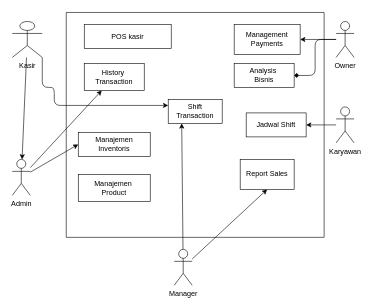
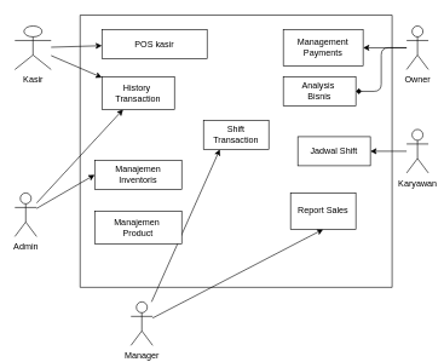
  <mxCell id="0" />
  <mxCell id="1" parent="0" />
- <mxCell id="3" style="edgeStyle=none;html=1;" edge="1" parent="1" source="5" target="8"><mxGeometry relative="1" as="geometry" /></mxCell>
- <mxCell id="4" style="edgeStyle=orthogonalEdgeStyle;html=1;entryX=0;entryY=0.25;entryDx=0;entryDy=0;" edge="1" parent="1" source="5" target="24"><mxGeometry relative="1" as="geometry"><Array as="points"><mxPoint x="70" y="65" /><mxPoint x="70" y="145" /><mxPoint x="90" y="145" /><mxPoint x="90" y="175" /></Array></mxGeometry></mxCell>
+ <mxCell id="2" style="edgeStyle=none;html=1;" edge="1" parent="1" source="5" target="17"><mxGeometry relative="1" as="geometry" /></mxCell>
+ <mxCell id="3" style="edgeStyle=none;html=1;" edge="1" parent="1" source="5" target="22"><mxGeometry relative="1" as="geometry" /></mxCell>
  <mxCell id="5" value="Kasir" style="shape=umlActor;verticalLabelPosition=bottom;verticalAlign=top;html=1;" vertex="1" parent="1"><mxGeometry x="20" y="35" width="50" height="60" as="geometry" /></mxCell>
  <mxCell id="6" style="edgeStyle=none;html=1;entryX=0;entryY=0.5;entryDx=0;entryDy=0;" edge="1" parent="1" source="8" target="21"><mxGeometry relative="1" as="geometry" /></mxCell>
  <mxCell id="7" style="edgeStyle=none;html=1;" edge="1" parent="1" source="8" target="22"><mxGeometry relative="1" as="geometry" /></mxCell>
  <mxCell id="8" value="Admin" style="shape=umlActor;verticalLabelPosition=bottom;verticalAlign=top;html=1;" vertex="1" parent="1"><mxGeometry x="20" y="265" width="30" height="60" as="geometry" /></mxCell>
  <mxCell id="9" style="html=1;" edge="1" parent="1" source="11" target="20"><mxGeometry relative="1" as="geometry" /></mxCell>
  <mxCell id="10" style="edgeStyle=orthogonalEdgeStyle;html=1;entryX=1;entryY=0.5;entryDx=0;entryDy=0;endArrow=diamond;" edge="1" parent="1" source="11" target="18"><mxGeometry relative="1" as="geometry" /></mxCell>
  <mxCell id="11" value="Owner" style="shape=umlActor;verticalLabelPosition=bottom;verticalAlign=top;html=1;" vertex="1" parent="1"><mxGeometry x="560" y="35" width="30" height="60" as="geometry" /></mxCell>
  <mxCell id="12" style="edgeStyle=orthogonalEdgeStyle;html=1;" edge="1" parent="1" source="13" target="25"><mxGeometry relative="1" as="geometry" /></mxCell>
  <mxCell id="13" value="Karyawan" style="shape=umlActor;verticalLabelPosition=bottom;verticalAlign=top;html=1;" vertex="1" parent="1"><mxGeometry x="560" y="177.5" width="30" height="60" as="geometry" /></mxCell>
  <mxCell id="14" style="edgeStyle=none;html=1;entryX=0.5;entryY=1;entryDx=0;entryDy=0;" edge="1" parent="1" source="16" target="26"><mxGeometry relative="1" as="geometry" /></mxCell>
  <mxCell id="15" style="edgeStyle=none;html=1;entryX=0.25;entryY=1;entryDx=0;entryDy=0;" edge="1" parent="1" source="16" target="24"><mxGeometry relative="1" as="geometry" /></mxCell>
- <mxCell id="16" value="Manager" style="shape=umlActor;verticalLabelPosition=bottom;verticalAlign=top;html=1;" vertex="1" parent="1"><mxGeometry x="290" y="415" width="30" height="60" as="geometry" /></mxCell>
+ <mxCell id="16" value="Manager" style="shape=umlActor;verticalLabelPosition=bottom;verticalAlign=top;html=1;" vertex="1" parent="1"><mxGeometry x="180" y="415" width="30" height="60" as="geometry" /></mxCell>
  <mxCell id="17" value="POS kasir" style="rounded=0;whiteSpace=wrap;html=1;" vertex="1" parent="1"><mxGeometry x="140" y="40" width="145" height="40" as="geometry" /></mxCell>
  <mxCell id="18" value="Analysis&amp;nbsp;&lt;div&gt;Bisnis&lt;/div&gt;" style="rounded=0;whiteSpace=wrap;html=1;" vertex="1" parent="1"><mxGeometry x="390" y="105" width="100" height="40" as="geometry" /></mxCell>
  <mxCell id="19" value="Manajemen&amp;nbsp;&lt;div&gt;Product&lt;/div&gt;" style="rounded=0;whiteSpace=wrap;html=1;" vertex="1" parent="1"><mxGeometry x="130" y="290" width="120" height="45" as="geometry" /></mxCell>
  <mxCell id="20" value="Management Payments" style="rounded=0;whiteSpace=wrap;html=1;" vertex="1" parent="1"><mxGeometry x="390" y="40" width="110" height="50" as="geometry" /></mxCell>
  <mxCell id="21" value="Manajemen Inventoris" style="rounded=0;whiteSpace=wrap;html=1;" vertex="1" parent="1"><mxGeometry x="130" y="220" width="120" height="40" as="geometry" /></mxCell>
  <mxCell id="22" value="History&amp;nbsp;&lt;div&gt;Transaction&lt;/div&gt;" style="rounded=0;whiteSpace=wrap;html=1;" vertex="1" parent="1"><mxGeometry x="140" y="105" width="100" height="45" as="geometry" /></mxCell>
  <mxCell id="23" value="" style="swimlane;startSize=0;" vertex="1" parent="1"><mxGeometry x="110" y="20" width="430" height="375" as="geometry" /></mxCell>
  <mxCell id="24" value="Shift Transaction" style="rounded=0;whiteSpace=wrap;html=1;" vertex="1" parent="23"><mxGeometry x="170" y="145" width="90" height="40" as="geometry" /></mxCell>
  <mxCell id="25" value="Jadwal Shift" style="rounded=0;whiteSpace=wrap;html=1;" vertex="1" parent="23"><mxGeometry x="300" y="167.5" width="100" height="40" as="geometry" /></mxCell>
  <mxCell id="26" value="Report Sales" style="rounded=0;whiteSpace=wrap;html=1;" vertex="1" parent="23"><mxGeometry x="290" y="245" width="90" height="50" as="geometry" /></mxCell>
